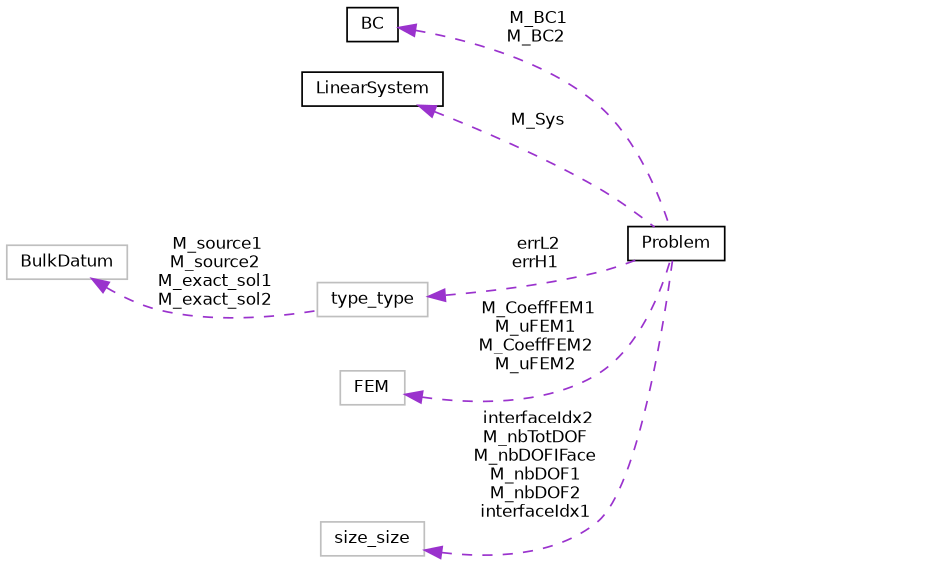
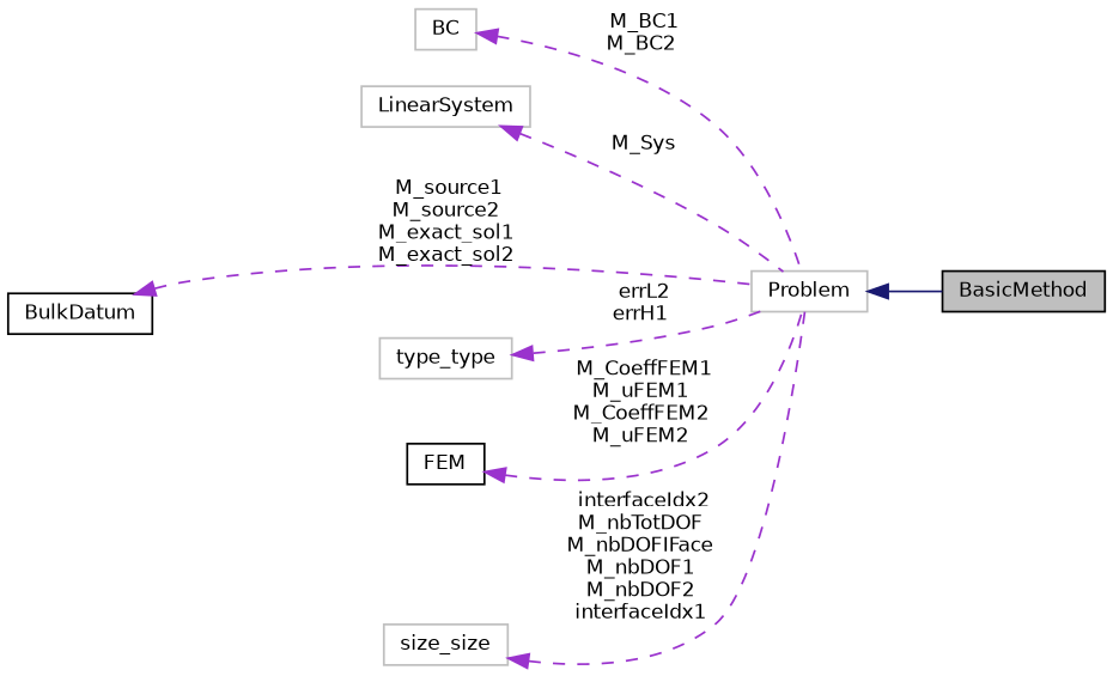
  digraph {
    rankdir=LR
    node [color=black fillcolor=white fontname=Helvetica fontsize=10 shape=record style=filled]
    edge [color=darkorchid3 dir=back fontname=Helvetica fontsize=10 labelfontname=Helvetica labelfontsize=10 style=dashed]
-   n2 [height=0.2 label=Problem width=0.4]
-   n3 [height=0.2 label=BC width=0.4]
-   n4 [height=0.2 label=LinearSystem width=0.4]
-   n5 [color=grey75 height=0.2 label=BulkDatum width=0.4]
-   n6 [color=grey75 height=0.2 label=FEM width=0.4]
+   n1 [fillcolor=grey75 fontcolor=black height=0.2 label=BasicMethod width=0.4]
+   n2 [color=grey75 height=0.2 label=Problem width=0.4]
+   n3 [color=grey75 height=0.2 label=BC width=0.4]
+   n4 [color=grey75 height=0.2 label=LinearSystem width=0.4]
+   n5 [height=0.2 label=BulkDatum width=0.4]
+   n6 [height=0.2 label=FEM width=0.4]
    n7 [color=grey75 height=0.2 label=type_type width=0.4]
    n8 [color=grey75 height=0.2 label=size_size width=0.4]
+   n2 -> n1 [color=midnightblue style=solid]
    n3 -> n2 [label=" M_BC1\nM_BC2"]
    n4 -> n2 [label=" M_Sys"]
-   n5 -> n7 [label=" M_source1\nM_source2\nM_exact_sol1\nM_exact_sol2"]
+   n5 -> n2 [label=" M_source1\nM_source2\nM_exact_sol1\nM_exact_sol2"]
    n6 -> n2 [label=" M_CoeffFEM1\nM_uFEM1\nM_CoeffFEM2\nM_uFEM2"]
    n7 -> n2 [label=" errL2\nerrH1"]
    n8 -> n2 [label=" interfaceIdx2\nM_nbTotDOF\nM_nbDOFIFace\nM_nbDOF1\nM_nbDOF2\ninterfaceIdx1"]
  }
